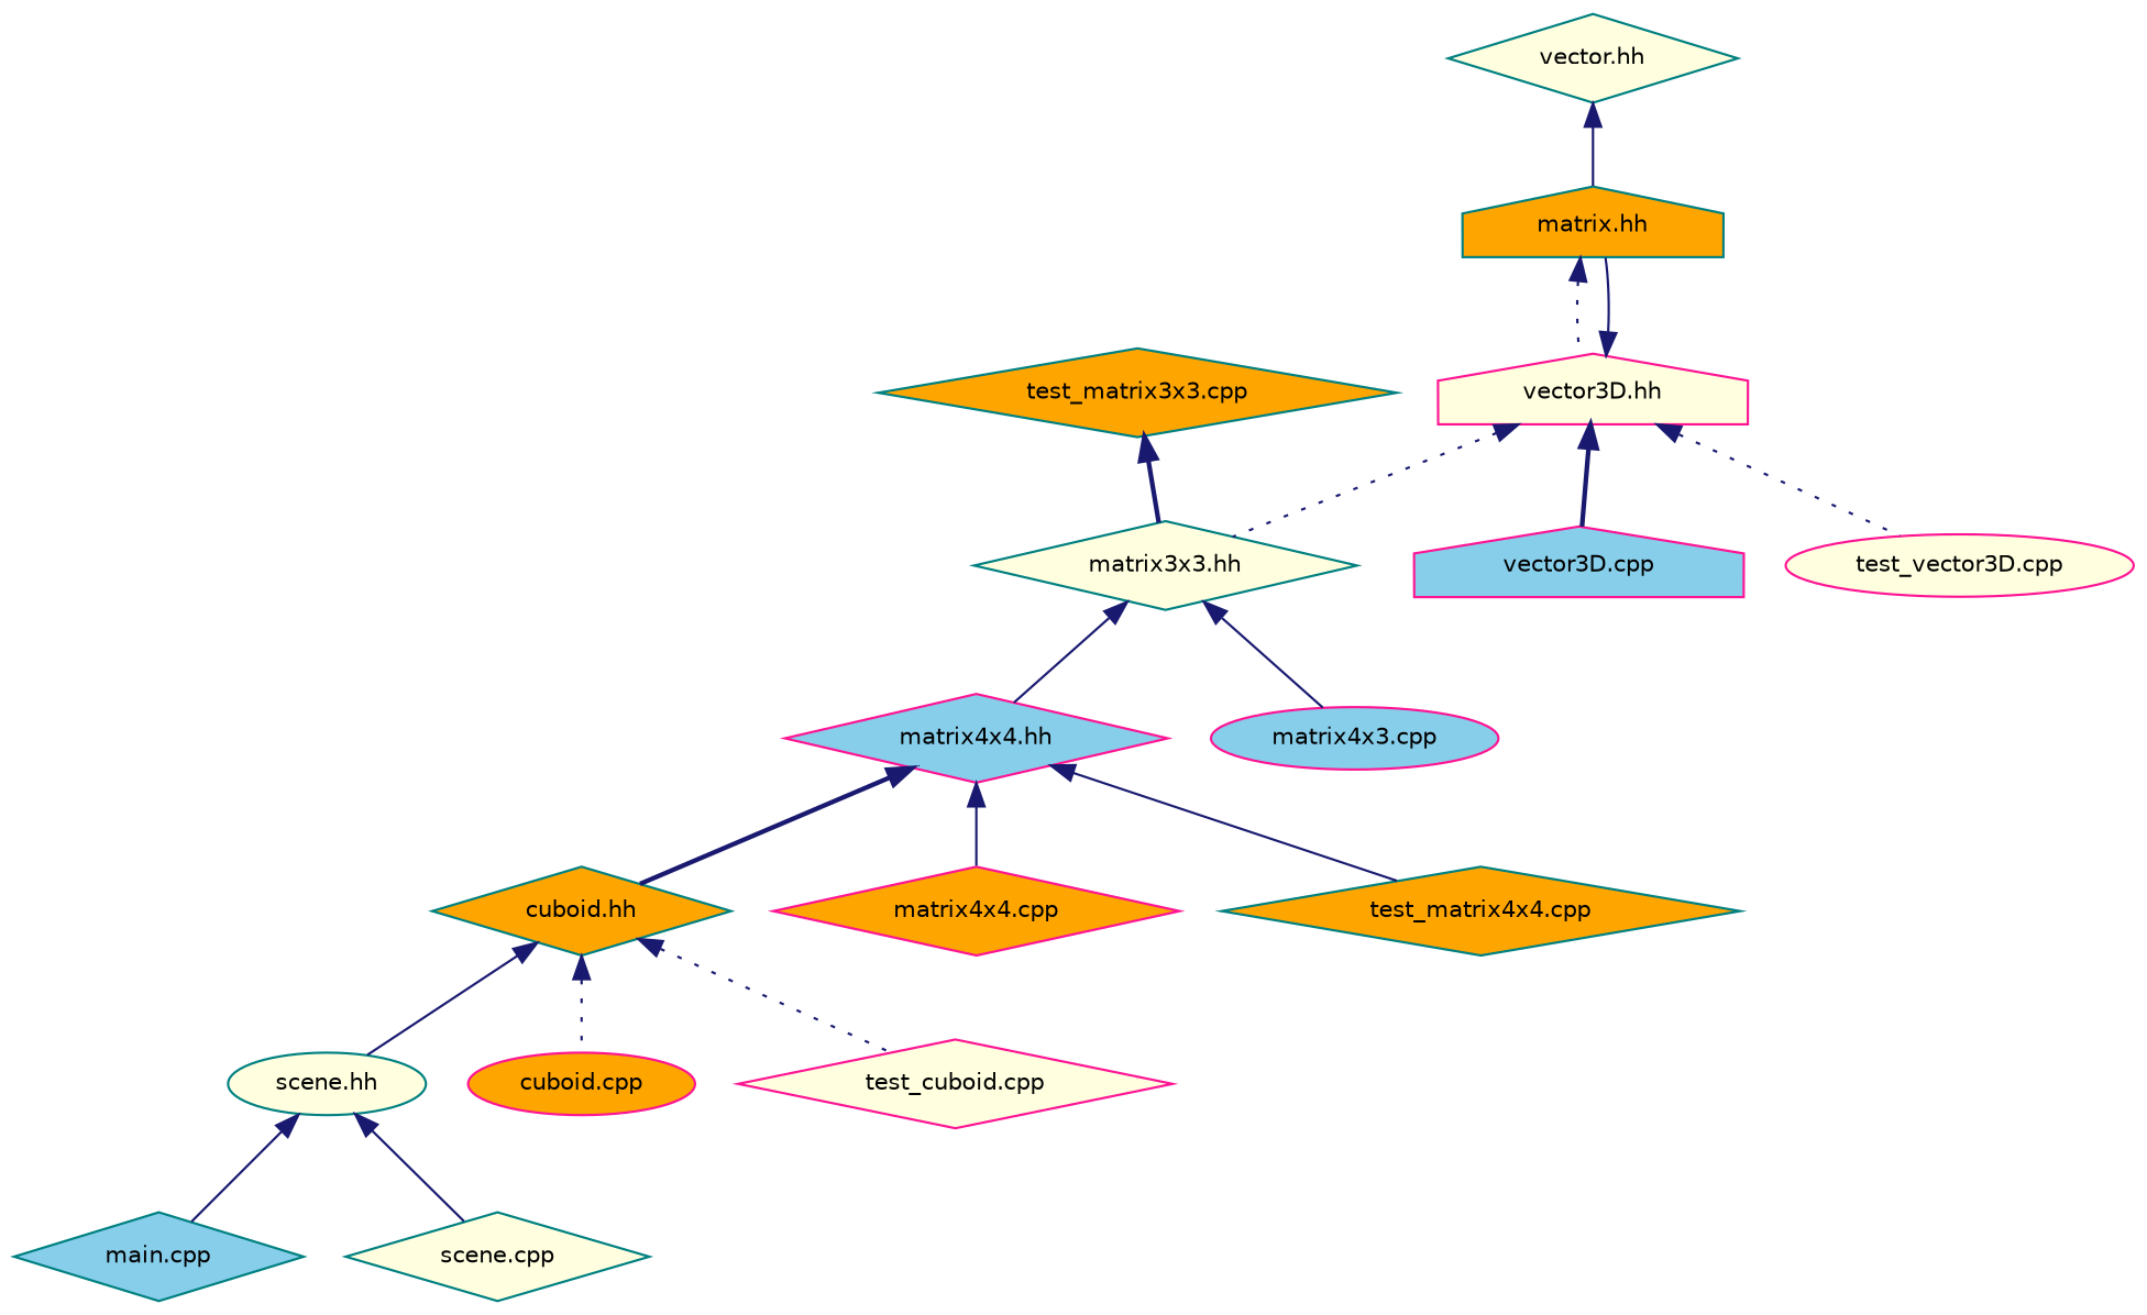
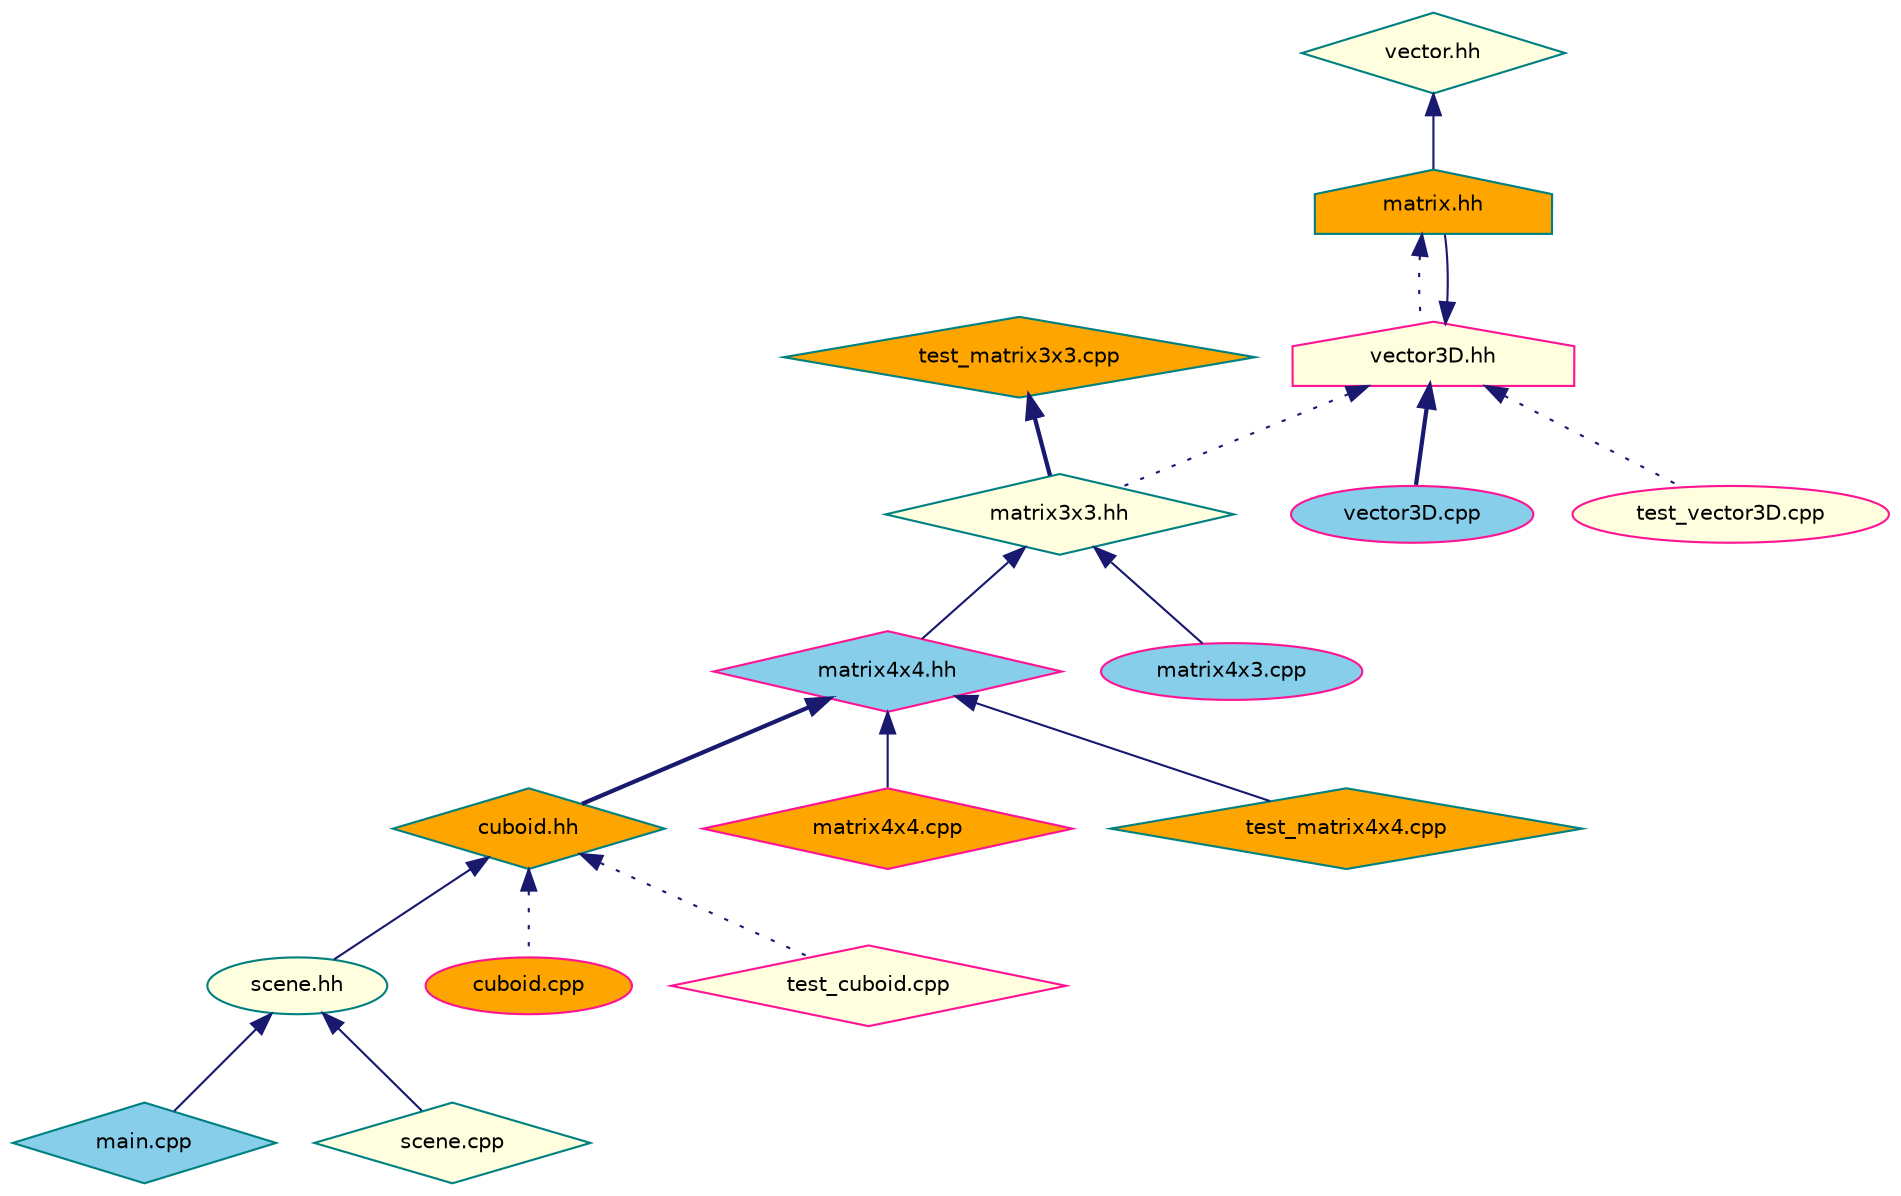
  digraph {
    node [color=teal fillcolor=lightyellow fontname=Helvetica fontsize=10 shape=diamond style=filled]
    edge [color=midnightblue dir=back fontname=Helvetica fontsize=10 labelfontname=Helvetica labelfontsize=10 style=solid]
    n1 [fontcolor=black height=0.2 label="vector.hh" width=0.4]
    n2 [fillcolor=orange height=0.2 label="matrix.hh" shape=house width=0.4]
    n3 [color=deeppink height=0.2 label="vector3D.hh" shape=house width=0.4]
    n4 [height=0.2 label="matrix3x3.hh" width=0.4]
-   n5 [color=deeppink fillcolor=skyblue height=0.2 label="vector3D.cpp" shape=house width=0.4]
+   n5 [color=deeppink fillcolor=skyblue height=0.2 label="vector3D.cpp" shape=ellipse width=0.4]
    n6 [color=deeppink height=0.2 label="test_vector3D.cpp" shape=ellipse width=0.4]
    n7 [color=deeppink fillcolor=skyblue height=0.2 label="matrix4x4.hh" width=0.4]
    n8 [color=deeppink fillcolor=skyblue height=0.2 label="matrix4x3.cpp" shape=ellipse width=0.4]
    n9 [fillcolor=orange height=0.2 label="cuboid.hh" width=0.4]
    n10 [color=deeppink fillcolor=orange height=0.2 label="matrix4x4.cpp" width=0.4]
    n11 [fillcolor=orange height=0.2 label="test_matrix4x4.cpp" width=0.4]
    n12 [fillcolor=orange height=0.2 label="test_matrix3x3.cpp" width=0.4]
    n13 [height=0.2 label="scene.hh" shape=ellipse width=0.4]
    n14 [color=deeppink fillcolor=orange height=0.2 label="cuboid.cpp" shape=ellipse width=0.4]
    n15 [color=deeppink height=0.2 label="test_cuboid.cpp" width=0.4]
    n16 [fillcolor=skyblue height=0.2 label="main.cpp" width=0.4]
    n17 [height=0.2 label="scene.cpp" width=0.4]
    n1 -> n2
    n2 -> n3 [style=dotted]
    n3 -> n2
    n3 -> n4 [style=dotted]
    n3 -> n5 [style=bold]
    n3 -> n6 [style=dotted]
    n4 -> n7
    n4 -> n8
    n7 -> n9 [style=bold]
    n7 -> n10
    n7 -> n11
    n9 -> n13
    n9 -> n14 [style=dotted]
    n9 -> n15 [style=dotted]
    n12 -> n4 [style=bold]
    n13 -> n16
    n13 -> n17
  }
